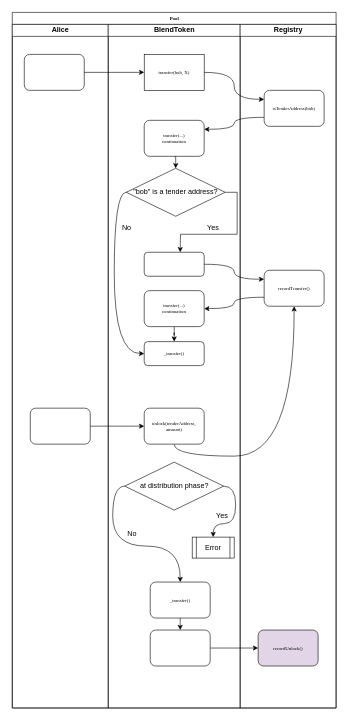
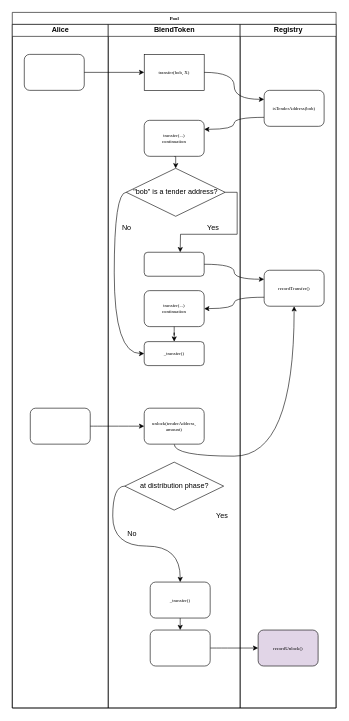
  <mxCell id="0" />
  <mxCell id="1" parent="0" />
  <mxCell id="2" value="Pool" style="swimlane;html=1;childLayout=stackLayout;startSize=20;rounded=0;shadow=0;labelBackgroundColor=none;strokeWidth=1;fontFamily=Verdana;fontSize=8;align=center;" parent="1" vertex="1"><mxGeometry x="20" y="20" width="540" height="1160" as="geometry" /></mxCell>
  <mxCell id="3" value="Alice" style="swimlane;html=1;startSize=20;" parent="2" vertex="1"><mxGeometry y="20" width="160" height="1140" as="geometry" /></mxCell>
  <mxCell id="4" value="" style="rounded=1;whiteSpace=wrap;html=1;shadow=0;labelBackgroundColor=none;strokeWidth=1;fontFamily=Verdana;fontSize=8;align=center;" parent="3" vertex="1"><mxGeometry x="20" y="50" width="100" height="60" as="geometry" /></mxCell>
  <mxCell id="5" value="" style="rounded=1;whiteSpace=wrap;html=1;shadow=0;labelBackgroundColor=none;strokeWidth=1;fontFamily=Verdana;fontSize=8;align=center;" vertex="1" parent="3"><mxGeometry x="30" y="640" width="100" height="60" as="geometry" /></mxCell>
  <mxCell id="6" style="edgeStyle=orthogonalEdgeStyle;rounded=1;html=1;labelBackgroundColor=none;startArrow=none;startFill=0;startSize=5;endArrow=classicThin;endFill=1;endSize=5;jettySize=auto;orthogonalLoop=1;strokeWidth=1;fontFamily=Verdana;fontSize=8" parent="2" edge="1"><mxGeometry relative="1" as="geometry"><mxPoint x="120" y="115" as="sourcePoint" /></mxGeometry></mxCell>
  <mxCell id="7" style="edgeStyle=orthogonalEdgeStyle;rounded=1;html=1;labelBackgroundColor=none;startArrow=none;startFill=0;startSize=5;endArrow=classicThin;endFill=1;endSize=5;jettySize=auto;orthogonalLoop=1;strokeWidth=1;fontFamily=Verdana;fontSize=8" parent="2" edge="1"><mxGeometry relative="1" as="geometry"><mxPoint x="120" y="205" as="sourcePoint" /></mxGeometry></mxCell>
  <mxCell id="8" value="BlendToken" style="swimlane;html=1;startSize=20;" parent="2" vertex="1"><mxGeometry x="160" y="20" width="220" height="1140" as="geometry" /></mxCell>
  <mxCell id="9" value="No" style="text;html=1;strokeColor=none;fillColor=none;align=center;verticalAlign=middle;whiteSpace=wrap;rounded=0;" vertex="1" parent="8"><mxGeometry x="11" y="330" width="40" height="20" as="geometry" /></mxCell>
  <mxCell id="10" value="No" style="text;html=1;strokeColor=none;fillColor=none;align=center;verticalAlign=middle;whiteSpace=wrap;rounded=0;" vertex="1" parent="8"><mxGeometry x="20" y="840" width="40" height="20" as="geometry" /></mxCell>
  <mxCell id="11" value="&lt;span&gt;transfer(...)&lt;/span&gt;&lt;br&gt;&lt;span&gt;continuation&lt;/span&gt;" style="rounded=1;whiteSpace=wrap;html=1;shadow=0;labelBackgroundColor=none;strokeWidth=1;fontFamily=Verdana;fontSize=8;align=center;" vertex="1" parent="8"><mxGeometry x="60" y="444" width="100" height="60" as="geometry" /></mxCell>
  <mxCell id="12" style="edgeStyle=orthogonalEdgeStyle;rounded=0;orthogonalLoop=1;jettySize=auto;html=1;exitX=0.5;exitY=1;exitDx=0;exitDy=0;entryX=0.5;entryY=0;entryDx=0;entryDy=0;" edge="1" parent="8" source="13" target="16"><mxGeometry relative="1" as="geometry" /></mxCell>
  <mxCell id="13" value="transfer(...)&lt;br&gt;continuation" style="rounded=1;whiteSpace=wrap;html=1;shadow=0;labelBackgroundColor=none;strokeWidth=1;fontFamily=Verdana;fontSize=8;align=center;" parent="8" vertex="1"><mxGeometry x="60" y="160" width="100" height="60" as="geometry" /></mxCell>
  <mxCell id="14" value="transfer(bob, X)" style="whiteSpace=wrap;html=1;shadow=0;labelBackgroundColor=none;strokeWidth=1;fontFamily=Verdana;fontSize=8;align=center;rounded=0;" parent="8" vertex="1"><mxGeometry x="60" y="50" width="100" height="60" as="geometry" /></mxCell>
  <mxCell id="15" style="edgeStyle=orthogonalEdgeStyle;curved=1;rounded=0;orthogonalLoop=1;jettySize=auto;html=1;exitX=0;exitY=0.5;exitDx=0;exitDy=0;entryX=0;entryY=0.5;entryDx=0;entryDy=0;" edge="1" parent="8" source="16" target="18"><mxGeometry relative="1" as="geometry" /></mxCell>
  <mxCell id="16" value="&quot;bob&quot; is a tender address?" style="rhombus;whiteSpace=wrap;html=1;" vertex="1" parent="8"><mxGeometry x="30" y="240" width="165" height="80" as="geometry" /></mxCell>
  <mxCell id="17" style="edgeStyle=orthogonalEdgeStyle;curved=1;rounded=0;orthogonalLoop=1;jettySize=auto;html=1;exitX=0.5;exitY=1;exitDx=0;exitDy=0;" edge="1" parent="8" source="11" target="18"><mxGeometry relative="1" as="geometry" /></mxCell>
  <mxCell id="18" value="_transfer()" style="rounded=1;whiteSpace=wrap;html=1;shadow=0;labelBackgroundColor=none;strokeWidth=1;fontFamily=Verdana;fontSize=8;align=center;" vertex="1" parent="8"><mxGeometry x="60" y="529" width="100" height="40" as="geometry" /></mxCell>
  <mxCell id="19" value="" style="rounded=1;whiteSpace=wrap;html=1;shadow=0;labelBackgroundColor=none;strokeWidth=1;fontFamily=Verdana;fontSize=8;align=center;" vertex="1" parent="8"><mxGeometry x="60" y="380" width="100" height="40" as="geometry" /></mxCell>
  <mxCell id="20" style="edgeStyle=orthogonalEdgeStyle;curved=1;rounded=0;orthogonalLoop=1;jettySize=auto;html=1;exitX=0.5;exitY=1;exitDx=0;exitDy=0;" edge="1" parent="8" source="21" target="33"><mxGeometry relative="1" as="geometry" /></mxCell>
  <mxCell id="21" value="unlock(tenderAddress, amount)" style="rounded=1;whiteSpace=wrap;html=1;shadow=0;labelBackgroundColor=none;strokeWidth=1;fontFamily=Verdana;fontSize=8;align=center;" vertex="1" parent="8"><mxGeometry x="60" y="640" width="100" height="60" as="geometry" /></mxCell>
  <mxCell id="22" value="at distribution phase?" style="rhombus;whiteSpace=wrap;html=1;" vertex="1" parent="8"><mxGeometry x="27.5" y="730" width="165" height="80" as="geometry" /></mxCell>
  <mxCell id="23" value="_transfer()" style="rounded=1;whiteSpace=wrap;html=1;shadow=0;labelBackgroundColor=none;strokeWidth=1;fontFamily=Verdana;fontSize=8;align=center;" vertex="1" parent="8"><mxGeometry x="70" y="930" width="100" height="60" as="geometry" /></mxCell>
  <mxCell id="24" value="Yes" style="text;html=1;strokeColor=none;fillColor=none;align=center;verticalAlign=middle;whiteSpace=wrap;rounded=0;" vertex="1" parent="8"><mxGeometry x="155" y="330" width="40" height="20" as="geometry" /></mxCell>
  <mxCell id="25" value="Yes" style="text;html=1;strokeColor=none;fillColor=none;align=center;verticalAlign=middle;whiteSpace=wrap;rounded=0;" vertex="1" parent="8"><mxGeometry x="170" y="810" width="40" height="20" as="geometry" /></mxCell>
  <mxCell id="26" style="edgeStyle=orthogonalEdgeStyle;curved=1;rounded=0;orthogonalLoop=1;jettySize=auto;html=1;exitX=1;exitY=0.5;exitDx=0;exitDy=0;entryX=0;entryY=0.5;entryDx=0;entryDy=0;" parent="2" edge="1"><mxGeometry relative="1" as="geometry"><mxPoint x="220" y="910" as="targetPoint" /></mxGeometry></mxCell>
  <mxCell id="27" style="edgeStyle=orthogonalEdgeStyle;curved=1;rounded=0;orthogonalLoop=1;jettySize=auto;html=1;exitX=1;exitY=0.5;exitDx=0;exitDy=0;entryX=0;entryY=0.5;entryDx=0;entryDy=0;" parent="2" edge="1"><mxGeometry relative="1" as="geometry"><mxPoint x="420" y="910" as="targetPoint" /></mxGeometry></mxCell>
  <mxCell id="28" style="edgeStyle=orthogonalEdgeStyle;rounded=0;orthogonalLoop=1;jettySize=auto;html=1;exitX=1;exitY=0.5;exitDx=0;exitDy=0;" parent="2" source="4" target="14" edge="1"><mxGeometry relative="1" as="geometry" /></mxCell>
  <mxCell id="29" style="edgeStyle=orthogonalEdgeStyle;curved=1;rounded=0;orthogonalLoop=1;jettySize=auto;html=1;exitX=1;exitY=0.5;exitDx=0;exitDy=0;entryX=0;entryY=0.25;entryDx=0;entryDy=0;" parent="2" source="14" target="34" edge="1"><mxGeometry relative="1" as="geometry" /></mxCell>
  <mxCell id="30" style="edgeStyle=orthogonalEdgeStyle;curved=1;rounded=0;orthogonalLoop=1;jettySize=auto;html=1;exitX=0;exitY=0.75;exitDx=0;exitDy=0;entryX=1;entryY=0.25;entryDx=0;entryDy=0;" parent="2" source="34" target="13" edge="1"><mxGeometry relative="1" as="geometry" /></mxCell>
  <mxCell id="31" value="Registry" style="swimlane;html=1;startSize=20;" parent="2" vertex="1"><mxGeometry x="380" y="20" width="160" height="1140" as="geometry" /></mxCell>
  <mxCell id="32" value="recordUnlock()" style="rounded=1;whiteSpace=wrap;html=1;shadow=0;labelBackgroundColor=none;strokeWidth=1;fontFamily=Verdana;fontSize=8;align=center;fillColor=#e1d5e7;" vertex="1" parent="31"><mxGeometry x="30" y="1010" width="100" height="60" as="geometry" /></mxCell>
  <mxCell id="33" value="recordTransfer()" style="rounded=1;whiteSpace=wrap;html=1;shadow=0;labelBackgroundColor=none;strokeWidth=1;fontFamily=Verdana;fontSize=8;align=center;" vertex="1" parent="31"><mxGeometry x="40" y="410" width="100" height="60" as="geometry" /></mxCell>
  <mxCell id="34" value="isTenderAddress(bob)" style="rounded=1;whiteSpace=wrap;html=1;shadow=0;labelBackgroundColor=none;strokeWidth=1;fontFamily=Verdana;fontSize=8;align=center;" parent="31" vertex="1"><mxGeometry x="40" y="110" width="100" height="60" as="geometry" /></mxCell>
  <mxCell id="35" style="edgeStyle=orthogonalEdgeStyle;rounded=0;orthogonalLoop=1;jettySize=auto;html=1;exitX=1;exitY=0.5;exitDx=0;exitDy=0;entryX=0;entryY=0.25;entryDx=0;entryDy=0;curved=1;" edge="1" parent="2" source="19" target="33"><mxGeometry relative="1" as="geometry" /></mxCell>
  <mxCell id="36" style="edgeStyle=orthogonalEdgeStyle;curved=1;rounded=0;orthogonalLoop=1;jettySize=auto;html=1;exitX=0;exitY=0.75;exitDx=0;exitDy=0;entryX=1;entryY=0.5;entryDx=0;entryDy=0;" edge="1" parent="2" source="33" target="11"><mxGeometry relative="1" as="geometry"><mxPoint x="320" y="475" as="targetPoint" /></mxGeometry></mxCell>
  <mxCell id="37" style="edgeStyle=orthogonalEdgeStyle;curved=1;rounded=0;orthogonalLoop=1;jettySize=auto;html=1;exitX=1;exitY=0.5;exitDx=0;exitDy=0;entryX=0;entryY=0.5;entryDx=0;entryDy=0;" edge="1" parent="2" source="5" target="21"><mxGeometry relative="1" as="geometry" /></mxCell>
  <mxCell id="38" style="edgeStyle=orthogonalEdgeStyle;rounded=0;orthogonalLoop=1;jettySize=auto;html=1;exitX=1;exitY=0.5;exitDx=0;exitDy=0;entryX=0;entryY=0.25;entryDx=0;entryDy=0;curved=1;" parent="1" edge="1"><mxGeometry relative="1" as="geometry"><mxPoint x="550" y="485" as="sourcePoint" /></mxGeometry></mxCell>
  <mxCell id="39" style="edgeStyle=orthogonalEdgeStyle;curved=1;rounded=0;orthogonalLoop=1;jettySize=auto;html=1;exitX=0;exitY=0.75;exitDx=0;exitDy=0;entryX=1;entryY=0.25;entryDx=0;entryDy=0;" parent="1" edge="1"><mxGeometry relative="1" as="geometry"><mxPoint x="550" y="540" as="targetPoint" /></mxGeometry></mxCell>
  <mxCell id="40" style="edgeStyle=orthogonalEdgeStyle;rounded=0;orthogonalLoop=1;jettySize=auto;html=1;exitX=1;exitY=0.5;exitDx=0;exitDy=0;" edge="1" parent="1" source="16"><mxGeometry relative="1" as="geometry"><mxPoint x="300" y="420" as="targetPoint" /></mxGeometry></mxCell>
  <mxCell id="41" style="edgeStyle=orthogonalEdgeStyle;curved=1;rounded=0;orthogonalLoop=1;jettySize=auto;html=1;exitX=0;exitY=0.5;exitDx=0;exitDy=0;" edge="1" parent="1" source="22"><mxGeometry relative="1" as="geometry"><mxPoint x="300" y="970" as="targetPoint" /></mxGeometry></mxCell>
- <mxCell id="42" style="edgeStyle=orthogonalEdgeStyle;curved=1;rounded=0;orthogonalLoop=1;jettySize=auto;html=1;exitX=1;exitY=0.5;exitDx=0;exitDy=0;" edge="1" parent="1" source="22" target="43"><mxGeometry relative="1" as="geometry"><mxPoint x="330" y="900" as="targetPoint" /></mxGeometry></mxCell>
- <mxCell id="43" value="Error" style="shape=process;whiteSpace=wrap;html=1;backgroundOutline=1;" vertex="1" parent="1"><mxGeometry x="320" y="895" width="70" height="35" as="geometry" /></mxCell>
  <mxCell id="44" style="edgeStyle=orthogonalEdgeStyle;curved=1;rounded=0;orthogonalLoop=1;jettySize=auto;html=1;exitX=1;exitY=0.5;exitDx=0;exitDy=0;" edge="1" parent="1" source="45" target="32"><mxGeometry relative="1" as="geometry" /></mxCell>
  <mxCell id="45" value="" style="rounded=1;whiteSpace=wrap;html=1;shadow=0;labelBackgroundColor=none;strokeWidth=1;fontFamily=Verdana;fontSize=8;align=center;" vertex="1" parent="1"><mxGeometry x="250" y="1050" width="100" height="60" as="geometry" /></mxCell>
  <mxCell id="46" style="edgeStyle=orthogonalEdgeStyle;curved=1;rounded=0;orthogonalLoop=1;jettySize=auto;html=1;exitX=0.5;exitY=1;exitDx=0;exitDy=0;entryX=0.5;entryY=0;entryDx=0;entryDy=0;" edge="1" parent="1" source="23" target="45"><mxGeometry relative="1" as="geometry" /></mxCell>
